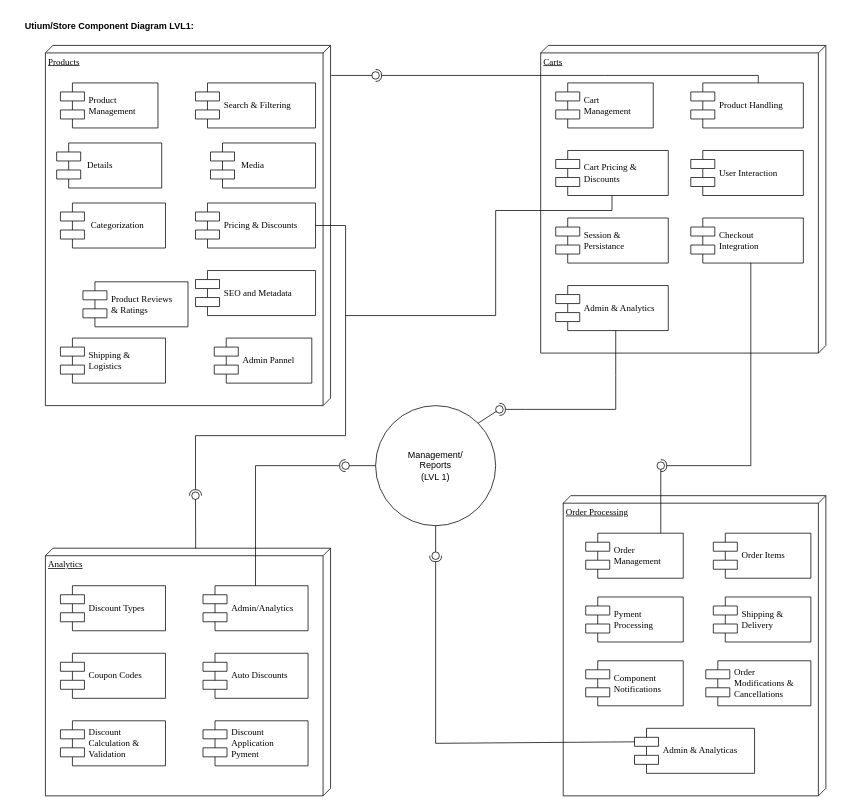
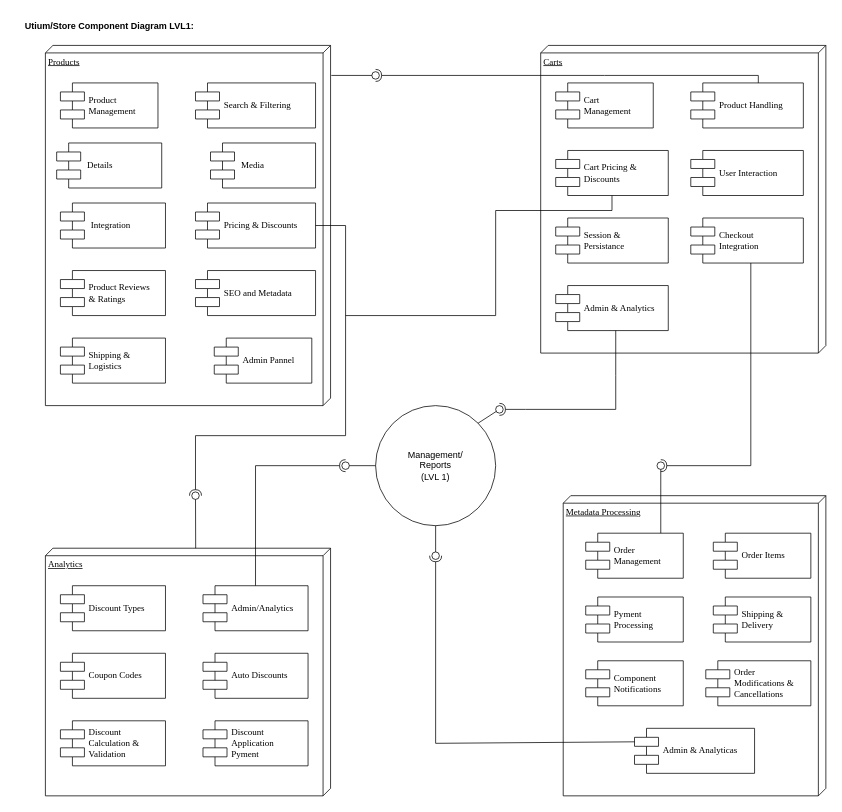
  <mxCell id="0" />
  <mxCell id="1" parent="0" />
  <mxCell id="2" value="Products" style="verticalAlign=top;align=left;spacingTop=8;spacingLeft=2;spacingRight=12;shape=cube;size=10;direction=south;fontStyle=4;html=1;rounded=0;shadow=0;comic=0;labelBackgroundColor=none;strokeWidth=1;fontFamily=Verdana;fontSize=12" parent="1" vertex="1"><mxGeometry x="60" y="60" width="380" height="480" as="geometry" /></mxCell>
  <mxCell id="3" value="Product&lt;div&gt;Management&lt;/div&gt;" style="shape=component;align=left;spacingLeft=36;rounded=0;shadow=0;comic=0;labelBackgroundColor=none;strokeWidth=1;fontFamily=Verdana;fontSize=12;html=1;" parent="1" vertex="1"><mxGeometry x="80" y="110" width="130" height="60" as="geometry" /></mxCell>
  <mxCell id="4" value="&amp;nbsp;Details" style="shape=component;align=left;spacingLeft=36;rounded=0;shadow=0;comic=0;labelBackgroundColor=none;strokeWidth=1;fontFamily=Verdana;fontSize=12;html=1;" vertex="1" parent="1"><mxGeometry x="75" y="190" width="140" height="60" as="geometry" /></mxCell>
  <mxCell id="5" value="Pricing &amp;amp; Discounts" style="shape=component;align=left;spacingLeft=36;rounded=0;shadow=0;comic=0;labelBackgroundColor=none;strokeWidth=1;fontFamily=Verdana;fontSize=12;html=1;" vertex="1" parent="1"><mxGeometry x="260" y="270" width="160" height="60" as="geometry" /></mxCell>
- <mxCell id="6" value="&amp;nbsp;&lt;span style=&quot;background-color: transparent; color: light-dark(rgb(0, 0, 0), rgb(255, 255, 255));&quot;&gt;Categorization&lt;/span&gt;" style="shape=component;align=left;spacingLeft=36;rounded=0;shadow=0;comic=0;labelBackgroundColor=none;strokeWidth=1;fontFamily=Verdana;fontSize=12;html=1;" vertex="1" parent="1"><mxGeometry x="80" y="270" width="140" height="60" as="geometry" /></mxCell>
+ <mxCell id="6" value="&amp;nbsp;&lt;span style=&quot;background-color: transparent; color: light-dark(rgb(0, 0, 0), rgb(255, 255, 255));&quot;&gt;Integration&lt;/span&gt;" style="shape=component;align=left;spacingLeft=36;rounded=0;shadow=0;comic=0;labelBackgroundColor=none;strokeWidth=1;fontFamily=Verdana;fontSize=12;html=1;" vertex="1" parent="1"><mxGeometry x="80" y="270" width="140" height="60" as="geometry" /></mxCell>
  <mxCell id="7" value="&amp;nbsp;Media" style="shape=component;align=left;spacingLeft=36;rounded=0;shadow=0;comic=0;labelBackgroundColor=none;strokeWidth=1;fontFamily=Verdana;fontSize=12;html=1;" vertex="1" parent="1"><mxGeometry x="280" y="190" width="140" height="60" as="geometry" /></mxCell>
- <mxCell id="8" value="Product Reviews&lt;div&gt;&amp;amp; Ratings&lt;/div&gt;" style="shape=component;align=left;spacingLeft=36;rounded=0;shadow=0;comic=0;labelBackgroundColor=none;strokeWidth=1;fontFamily=Verdana;fontSize=12;html=1;" vertex="1" parent="1"><mxGeometry x="110" y="375" width="140" height="60" as="geometry" /></mxCell>
+ <mxCell id="8" value="Product Reviews&lt;div&gt;&amp;amp; Ratings&lt;/div&gt;" style="shape=component;align=left;spacingLeft=36;rounded=0;shadow=0;comic=0;labelBackgroundColor=none;strokeWidth=1;fontFamily=Verdana;fontSize=12;html=1;" vertex="1" parent="1"><mxGeometry x="80" y="360" width="140" height="60" as="geometry" /></mxCell>
  <mxCell id="9" value="SEO and Metadata" style="shape=component;align=left;spacingLeft=36;rounded=0;shadow=0;comic=0;labelBackgroundColor=none;strokeWidth=1;fontFamily=Verdana;fontSize=12;html=1;" vertex="1" parent="1"><mxGeometry x="260" y="360" width="160" height="60" as="geometry" /></mxCell>
  <mxCell id="10" value="Search &amp;amp; Filtering" style="shape=component;align=left;spacingLeft=36;rounded=0;shadow=0;comic=0;labelBackgroundColor=none;strokeWidth=1;fontFamily=Verdana;fontSize=12;html=1;" vertex="1" parent="1"><mxGeometry x="260" y="110" width="160" height="60" as="geometry" /></mxCell>
  <mxCell id="11" value="Shipping &amp;amp;&lt;div&gt;Logistics&lt;/div&gt;" style="shape=component;align=left;spacingLeft=36;rounded=0;shadow=0;comic=0;labelBackgroundColor=none;strokeWidth=1;fontFamily=Verdana;fontSize=12;html=1;" vertex="1" parent="1"><mxGeometry x="80" y="450" width="140" height="60" as="geometry" /></mxCell>
  <mxCell id="12" value="Admin Pannel" style="shape=component;align=left;spacingLeft=36;rounded=0;shadow=0;comic=0;labelBackgroundColor=none;strokeWidth=1;fontFamily=Verdana;fontSize=12;html=1;" vertex="1" parent="1"><mxGeometry x="285" y="450" width="130" height="60" as="geometry" /></mxCell>
  <mxCell id="13" value="Carts" style="verticalAlign=top;align=left;spacingTop=8;spacingLeft=2;spacingRight=12;shape=cube;size=10;direction=south;fontStyle=4;html=1;rounded=0;shadow=0;comic=0;labelBackgroundColor=none;strokeWidth=1;fontFamily=Verdana;fontSize=12" vertex="1" parent="1"><mxGeometry x="720" y="60" width="380" height="410" as="geometry" /></mxCell>
  <mxCell id="14" value="Cart&lt;div&gt;Management&lt;/div&gt;" style="shape=component;align=left;spacingLeft=36;rounded=0;shadow=0;comic=0;labelBackgroundColor=none;strokeWidth=1;fontFamily=Verdana;fontSize=12;html=1;" vertex="1" parent="1"><mxGeometry x="740" y="110" width="130" height="60" as="geometry" /></mxCell>
  <mxCell id="15" value="&lt;b&gt;Utium/Store Component Diagram LVL1:&lt;/b&gt;" style="text;html=1;align=center;verticalAlign=middle;resizable=0;points=[];autosize=1;strokeColor=none;fillColor=none;" vertex="1" parent="1"><mxGeometry width="250" height="30" as="geometry" x="20" y="20" /></mxCell>
  <mxCell id="16" value="Product Handling" style="shape=component;align=left;spacingLeft=36;rounded=0;shadow=0;comic=0;labelBackgroundColor=none;strokeWidth=1;fontFamily=Verdana;fontSize=12;html=1;" vertex="1" parent="1"><mxGeometry x="920" y="110" width="150" height="60" as="geometry" /></mxCell>
  <mxCell id="17" value="Cart Pricing &amp;amp;&amp;nbsp;&lt;div&gt;Discounts&lt;/div&gt;" style="shape=component;align=left;spacingLeft=36;rounded=0;shadow=0;comic=0;labelBackgroundColor=none;strokeWidth=1;fontFamily=Verdana;fontSize=12;html=1;" vertex="1" parent="1"><mxGeometry x="740" y="200" width="150" height="60" as="geometry" /></mxCell>
  <mxCell id="18" value="User Interaction" style="shape=component;align=left;spacingLeft=36;rounded=0;shadow=0;comic=0;labelBackgroundColor=none;strokeWidth=1;fontFamily=Verdana;fontSize=12;html=1;" vertex="1" parent="1"><mxGeometry x="920" y="200" width="150" height="60" as="geometry" /></mxCell>
  <mxCell id="19" value="Session &amp;amp;&amp;nbsp;&lt;div&gt;Persistance&lt;/div&gt;" style="shape=component;align=left;spacingLeft=36;rounded=0;shadow=0;comic=0;labelBackgroundColor=none;strokeWidth=1;fontFamily=Verdana;fontSize=12;html=1;" vertex="1" parent="1"><mxGeometry x="740" y="290" width="150" height="60" as="geometry" /></mxCell>
  <mxCell id="20" value="Checkout&amp;nbsp;&lt;div&gt;Integration&lt;/div&gt;" style="shape=component;align=left;spacingLeft=36;rounded=0;shadow=0;comic=0;labelBackgroundColor=none;strokeWidth=1;fontFamily=Verdana;fontSize=12;html=1;" vertex="1" parent="1"><mxGeometry x="920" y="290" width="150" height="60" as="geometry" /></mxCell>
  <mxCell id="21" value="Admin &amp;amp; Analytics" style="shape=component;align=left;spacingLeft=36;rounded=0;shadow=0;comic=0;labelBackgroundColor=none;strokeWidth=1;fontFamily=Verdana;fontSize=12;html=1;" vertex="1" parent="1"><mxGeometry x="740" y="380" width="150" height="60" as="geometry" /></mxCell>
  <mxCell id="22" value="Analytics" style="verticalAlign=top;align=left;spacingTop=8;spacingLeft=2;spacingRight=12;shape=cube;size=10;direction=south;fontStyle=4;html=1;rounded=0;shadow=0;comic=0;labelBackgroundColor=none;strokeWidth=1;fontFamily=Verdana;fontSize=12" vertex="1" parent="1"><mxGeometry x="60" y="730" width="380" height="330" as="geometry" /></mxCell>
  <mxCell id="23" value="Discount Types" style="shape=component;align=left;spacingLeft=36;rounded=0;shadow=0;comic=0;labelBackgroundColor=none;strokeWidth=1;fontFamily=Verdana;fontSize=12;html=1;" vertex="1" parent="1"><mxGeometry x="80" y="780" width="140" height="60" as="geometry" /></mxCell>
  <mxCell id="24" value="Discount&amp;nbsp;&lt;div&gt;Application&amp;nbsp;&lt;/div&gt;&lt;div&gt;Pyment&lt;/div&gt;" style="shape=component;align=left;spacingLeft=36;rounded=0;shadow=0;comic=0;labelBackgroundColor=none;strokeWidth=1;fontFamily=Verdana;fontSize=12;html=1;" vertex="1" parent="1"><mxGeometry x="270" y="960" width="140" height="60" as="geometry" /></mxCell>
  <mxCell id="25" value="Coupon Codes" style="shape=component;align=left;spacingLeft=36;rounded=0;shadow=0;comic=0;labelBackgroundColor=none;strokeWidth=1;fontFamily=Verdana;fontSize=12;html=1;" vertex="1" parent="1"><mxGeometry x="80" y="870" width="140" height="60" as="geometry" /></mxCell>
  <mxCell id="26" value="Auto Discounts" style="shape=component;align=left;spacingLeft=36;rounded=0;shadow=0;comic=0;labelBackgroundColor=none;strokeWidth=1;fontFamily=Verdana;fontSize=12;html=1;" vertex="1" parent="1"><mxGeometry x="270" y="870" width="140" height="60" as="geometry" /></mxCell>
  <mxCell id="27" value="Discount&lt;div&gt;Calculation &amp;amp;&lt;/div&gt;&lt;div&gt;Validation&lt;/div&gt;" style="shape=component;align=left;spacingLeft=36;rounded=0;shadow=0;comic=0;labelBackgroundColor=none;strokeWidth=1;fontFamily=Verdana;fontSize=12;html=1;" vertex="1" parent="1"><mxGeometry x="80" y="960" width="140" height="60" as="geometry" /></mxCell>
  <mxCell id="28" value="Admin/Analytics" style="shape=component;align=left;spacingLeft=36;rounded=0;shadow=0;comic=0;labelBackgroundColor=none;strokeWidth=1;fontFamily=Verdana;fontSize=12;html=1;" vertex="1" parent="1"><mxGeometry x="270" y="780" width="140" height="60" as="geometry" /></mxCell>
- <mxCell id="29" value="Order Processing" style="verticalAlign=top;align=left;spacingTop=8;spacingLeft=2;spacingRight=12;shape=cube;size=10;direction=south;fontStyle=4;html=1;rounded=0;shadow=0;comic=0;labelBackgroundColor=none;strokeWidth=1;fontFamily=Verdana;fontSize=12" vertex="1" parent="1"><mxGeometry x="750" y="660" width="350" height="400" as="geometry" /></mxCell>
+ <mxCell id="29" value="Metadata Processing" style="verticalAlign=top;align=left;spacingTop=8;spacingLeft=2;spacingRight=12;shape=cube;size=10;direction=south;fontStyle=4;html=1;rounded=0;shadow=0;comic=0;labelBackgroundColor=none;strokeWidth=1;fontFamily=Verdana;fontSize=12" vertex="1" parent="1"><mxGeometry x="750" y="660" width="350" height="400" as="geometry" /></mxCell>
  <mxCell id="30" value="Order&lt;br&gt;&lt;div&gt;Management&lt;/div&gt;" style="shape=component;align=left;spacingLeft=36;rounded=0;shadow=0;comic=0;labelBackgroundColor=none;strokeWidth=1;fontFamily=Verdana;fontSize=12;html=1;" vertex="1" parent="1"><mxGeometry x="780" y="710" width="130" height="60" as="geometry" /></mxCell>
  <mxCell id="31" value="Order&amp;nbsp;&lt;span style=&quot;background-color: transparent; color: light-dark(rgb(0, 0, 0), rgb(255, 255, 255));&quot;&gt;Items&lt;/span&gt;" style="shape=component;align=left;spacingLeft=36;rounded=0;shadow=0;comic=0;labelBackgroundColor=none;strokeWidth=1;fontFamily=Verdana;fontSize=12;html=1;" vertex="1" parent="1"><mxGeometry x="950" y="710" width="130" height="60" as="geometry" /></mxCell>
  <mxCell id="32" value="Pyment&amp;nbsp;&lt;div&gt;Processing&lt;/div&gt;" style="shape=component;align=left;spacingLeft=36;rounded=0;shadow=0;comic=0;labelBackgroundColor=none;strokeWidth=1;fontFamily=Verdana;fontSize=12;html=1;" vertex="1" parent="1"><mxGeometry x="780" y="795" width="130" height="60" as="geometry" /></mxCell>
  <mxCell id="33" value="Shipping &amp;amp;&lt;div&gt;Delivery&lt;/div&gt;" style="shape=component;align=left;spacingLeft=36;rounded=0;shadow=0;comic=0;labelBackgroundColor=none;strokeWidth=1;fontFamily=Verdana;fontSize=12;html=1;" vertex="1" parent="1"><mxGeometry x="950" y="795" width="130" height="60" as="geometry" /></mxCell>
  <mxCell id="34" value="Component&lt;div&gt;Notifications&lt;/div&gt;" style="shape=component;align=left;spacingLeft=36;rounded=0;shadow=0;comic=0;labelBackgroundColor=none;strokeWidth=1;fontFamily=Verdana;fontSize=12;html=1;" vertex="1" parent="1"><mxGeometry x="780" y="880" width="130" height="60" as="geometry" /></mxCell>
  <mxCell id="35" value="Order&lt;div&gt;Modifications &amp;amp;&lt;/div&gt;&lt;div&gt;Cancellations&lt;/div&gt;" style="shape=component;align=left;spacingLeft=36;rounded=0;shadow=0;comic=0;labelBackgroundColor=none;strokeWidth=1;fontFamily=Verdana;fontSize=12;html=1;" vertex="1" parent="1"><mxGeometry x="940" y="880" width="140" height="60" as="geometry" /></mxCell>
  <mxCell id="36" value="Admin &amp;amp; Analyticas" style="shape=component;align=left;spacingLeft=36;rounded=0;shadow=0;comic=0;labelBackgroundColor=none;strokeWidth=1;fontFamily=Verdana;fontSize=12;html=1;" vertex="1" parent="1"><mxGeometry x="845" y="970" width="160" height="60" as="geometry" /></mxCell>
  <mxCell id="37" value="Management/&lt;div&gt;Reports&lt;/div&gt;&lt;div&gt;(LVL 1)&lt;/div&gt;" style="ellipse;whiteSpace=wrap;html=1;aspect=fixed;" vertex="1" parent="1"><mxGeometry x="500" y="540" width="160" height="160" as="geometry" /></mxCell>
  <mxCell id="38" value="" style="rounded=0;orthogonalLoop=1;jettySize=auto;html=1;endArrow=halfCircle;endFill=0;endSize=6;strokeWidth=1;sketch=0;" edge="1" parent="1"><mxGeometry relative="1" as="geometry"><mxPoint x="1010" y="110" as="sourcePoint" /><mxPoint x="500" y="100" as="targetPoint" /><Array as="points"><mxPoint x="1010" y="100" /><mxPoint x="805" y="100" /></Array></mxGeometry></mxCell>
  <mxCell id="39" value="" style="rounded=0;orthogonalLoop=1;jettySize=auto;html=1;endArrow=oval;endFill=0;sketch=0;sourcePerimeterSpacing=0;targetPerimeterSpacing=0;endSize=10;" edge="1" parent="1"><mxGeometry relative="1" as="geometry"><mxPoint x="441" y="100" as="sourcePoint" /><mxPoint x="500" y="100" as="targetPoint" /></mxGeometry></mxCell>
  <mxCell id="40" value="" style="ellipse;whiteSpace=wrap;html=1;align=center;aspect=fixed;fillColor=none;strokeColor=none;resizable=0;perimeter=centerPerimeter;rotatable=0;allowArrows=0;points=[];outlineConnect=1;" vertex="1" parent="1"><mxGeometry x="555" y="310" width="10" height="10" as="geometry" /></mxCell>
  <mxCell id="41" value="" style="rounded=0;orthogonalLoop=1;jettySize=auto;html=1;endArrow=halfCircle;endFill=0;endSize=6;strokeWidth=1;sketch=0;" edge="1" target="43" parent="1"><mxGeometry relative="1" as="geometry"><mxPoint x="820" y="440" as="sourcePoint" /><Array as="points"><mxPoint x="820" y="500" /><mxPoint x="820" y="545" /><mxPoint x="700" y="545" /></Array></mxGeometry></mxCell>
  <mxCell id="42" value="" style="rounded=0;orthogonalLoop=1;jettySize=auto;html=1;endArrow=oval;endFill=0;sketch=0;sourcePerimeterSpacing=0;targetPerimeterSpacing=0;endSize=10;exitX=1;exitY=0;exitDx=0;exitDy=0;entryX=0.6;entryY=0.5;entryDx=0;entryDy=0;entryPerimeter=0;" edge="1" target="43" parent="1" source="37"><mxGeometry relative="1" as="geometry"><mxPoint x="540" y="515" as="sourcePoint" /><mxPoint x="700" y="540" as="targetPoint" /></mxGeometry></mxCell>
  <mxCell id="43" value="" style="ellipse;whiteSpace=wrap;html=1;align=center;aspect=fixed;fillColor=none;strokeColor=none;resizable=0;perimeter=centerPerimeter;rotatable=0;allowArrows=0;points=[];outlineConnect=1;" vertex="1" parent="1"><mxGeometry x="660" y="540" width="10" height="10" as="geometry" /></mxCell>
  <mxCell id="44" value="" style="rounded=0;orthogonalLoop=1;jettySize=auto;html=1;endArrow=halfCircle;endFill=0;endSize=6;strokeWidth=1;sketch=0;exitX=0;exitY=0.3;exitDx=0;exitDy=0;" edge="1" parent="1" source="36"><mxGeometry relative="1" as="geometry"><mxPoint x="770" y="755" as="sourcePoint" /><mxPoint x="580" y="740" as="targetPoint" /><Array as="points"><mxPoint x="580" y="990" /></Array></mxGeometry></mxCell>
  <mxCell id="45" value="" style="rounded=0;orthogonalLoop=1;jettySize=auto;html=1;endArrow=oval;endFill=0;sketch=0;sourcePerimeterSpacing=0;targetPerimeterSpacing=0;endSize=10;exitX=0.5;exitY=1;exitDx=0;exitDy=0;" edge="1" parent="1" source="37"><mxGeometry relative="1" as="geometry"><mxPoint x="730" y="755" as="sourcePoint" /><mxPoint x="580" y="740" as="targetPoint" /></mxGeometry></mxCell>
  <mxCell id="46" value="" style="ellipse;whiteSpace=wrap;html=1;align=center;aspect=fixed;fillColor=none;strokeColor=none;resizable=0;perimeter=centerPerimeter;rotatable=0;allowArrows=0;points=[];outlineConnect=1;" vertex="1" parent="1"><mxGeometry x="745" y="750" width="10" height="10" as="geometry" /></mxCell>
  <mxCell id="47" value="" style="rounded=0;orthogonalLoop=1;jettySize=auto;html=1;endArrow=halfCircle;endFill=0;endSize=6;strokeWidth=1;sketch=0;exitX=0.5;exitY=0;exitDx=0;exitDy=0;" edge="1" parent="1" source="28"><mxGeometry relative="1" as="geometry"><mxPoint x="590" y="755" as="sourcePoint" /><mxPoint x="460" y="620" as="targetPoint" /><Array as="points"><mxPoint x="340" y="620" /></Array></mxGeometry></mxCell>
  <mxCell id="48" value="" style="rounded=0;orthogonalLoop=1;jettySize=auto;html=1;endArrow=oval;endFill=0;sketch=0;sourcePerimeterSpacing=0;targetPerimeterSpacing=0;endSize=10;exitX=0;exitY=0.5;exitDx=0;exitDy=0;" edge="1" parent="1" source="37"><mxGeometry relative="1" as="geometry"><mxPoint x="550" y="755" as="sourcePoint" /><mxPoint x="460" y="620" as="targetPoint" /></mxGeometry></mxCell>
  <mxCell id="49" value="" style="ellipse;whiteSpace=wrap;html=1;align=center;aspect=fixed;fillColor=none;strokeColor=none;resizable=0;perimeter=centerPerimeter;rotatable=0;allowArrows=0;points=[];outlineConnect=1;" vertex="1" parent="1"><mxGeometry x="565" y="750" width="10" height="10" as="geometry" /></mxCell>
  <mxCell id="50" value="" style="rounded=0;orthogonalLoop=1;jettySize=auto;html=1;endArrow=halfCircle;endFill=0;endSize=6;strokeWidth=1;sketch=0;exitX=1;exitY=0.5;exitDx=0;exitDy=0;" edge="1" parent="1" source="5"><mxGeometry relative="1" as="geometry"><mxPoint x="260" y="540" as="sourcePoint" /><mxPoint x="260" y="660" as="targetPoint" /><Array as="points"><mxPoint x="460" y="300" /><mxPoint x="460" y="580" /><mxPoint x="260" y="580" /></Array></mxGeometry></mxCell>
  <mxCell id="51" value="" style="rounded=0;orthogonalLoop=1;jettySize=auto;html=1;endArrow=oval;endFill=0;sketch=0;sourcePerimeterSpacing=0;targetPerimeterSpacing=0;endSize=10;exitX=0;exitY=0.473;exitDx=0;exitDy=0;exitPerimeter=0;" edge="1" parent="1" source="22"><mxGeometry relative="1" as="geometry"><mxPoint x="550" y="755" as="sourcePoint" /><mxPoint x="260" y="660" as="targetPoint" /></mxGeometry></mxCell>
  <mxCell id="52" value="" style="ellipse;whiteSpace=wrap;html=1;align=center;aspect=fixed;fillColor=none;strokeColor=none;resizable=0;perimeter=centerPerimeter;rotatable=0;allowArrows=0;points=[];outlineConnect=1;" vertex="1" parent="1"><mxGeometry x="565" y="750" width="10" height="10" as="geometry" /></mxCell>
  <mxCell id="53" value="" style="endArrow=none;html=1;rounded=0;entryX=0.5;entryY=1;entryDx=0;entryDy=0;" edge="1" parent="1" target="17"><mxGeometry width="50" height="50" relative="1" as="geometry"><mxPoint x="460" y="420" as="sourcePoint" /><mxPoint x="670" y="350" as="targetPoint" /><Array as="points"><mxPoint x="660" y="420" /><mxPoint x="660" y="280" /><mxPoint x="815" y="280" /></Array></mxGeometry></mxCell>
  <mxCell id="54" value="" style="rounded=0;orthogonalLoop=1;jettySize=auto;html=1;endArrow=halfCircle;endFill=0;endSize=6;strokeWidth=1;sketch=0;" edge="1" parent="1"><mxGeometry relative="1" as="geometry"><mxPoint x="1000" y="350" as="sourcePoint" /><mxPoint x="880" y="620" as="targetPoint" /><Array as="points"><mxPoint x="1000" y="620" /></Array></mxGeometry></mxCell>
  <mxCell id="55" value="" style="rounded=0;orthogonalLoop=1;jettySize=auto;html=1;endArrow=oval;endFill=0;sketch=0;sourcePerimeterSpacing=0;targetPerimeterSpacing=0;endSize=10;" edge="1" parent="1"><mxGeometry relative="1" as="geometry"><mxPoint x="880" y="710" as="sourcePoint" /><mxPoint x="880" y="620" as="targetPoint" /></mxGeometry></mxCell>
  <mxCell id="56" value="" style="ellipse;whiteSpace=wrap;html=1;align=center;aspect=fixed;fillColor=none;strokeColor=none;resizable=0;perimeter=centerPerimeter;rotatable=0;allowArrows=0;points=[];outlineConnect=1;" vertex="1" parent="1"><mxGeometry x="645" y="570" width="10" height="10" as="geometry" /></mxCell>
